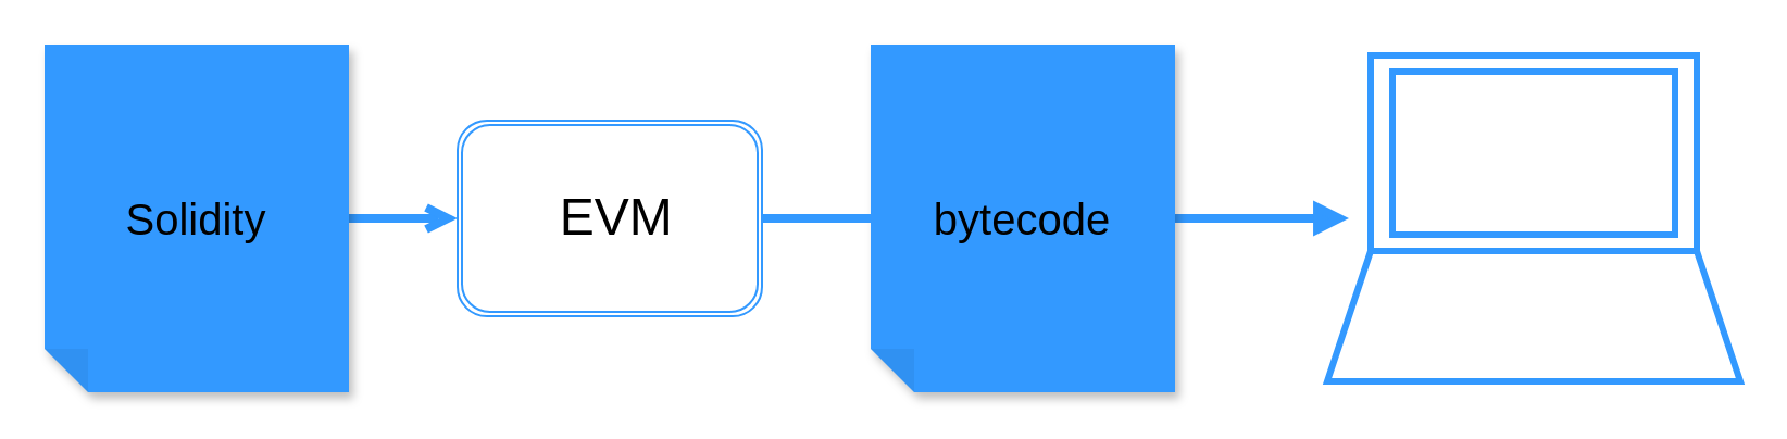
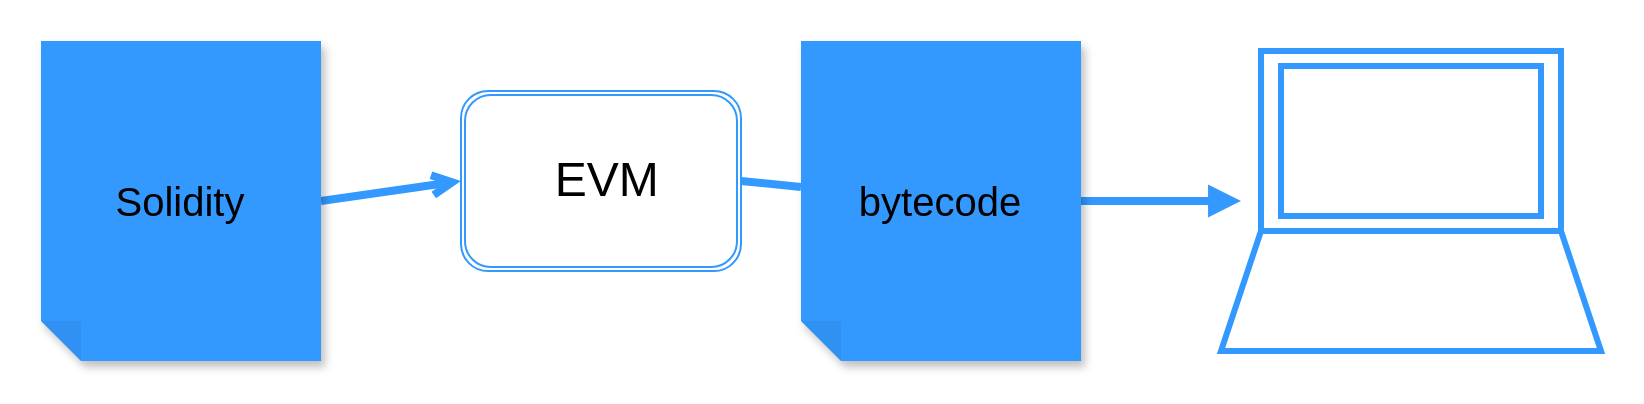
  <mxCell id="0" />
  <mxCell id="1" parent="0" />
  <mxCell id="2" value="" style="group" vertex="1" connectable="0" parent="1"><mxGeometry x="20" y="20" width="780" height="160" as="geometry" /></mxCell>
- <mxCell id="3" value="&lt;font style=&quot;&quot;&gt;&lt;span style=&quot;font-size: 24px;&quot;&gt;&amp;nbsp;&lt;/span&gt;&lt;font style=&quot;font-size: 24px;&quot;&gt;EVM&lt;/font&gt;&lt;/font&gt;" style="shape=ext;double=1;rounded=1;whiteSpace=wrap;html=1;strokeColor=#3399FF;" vertex="1" parent="2"><mxGeometry x="190" y="35" width="140" height="90" as="geometry" /></mxCell>
+ <mxCell id="3" value="&lt;font style=&quot;&quot;&gt;&lt;span style=&quot;font-size: 24px;&quot;&gt;&amp;nbsp;&lt;/span&gt;&lt;font style=&quot;font-size: 24px;&quot;&gt;EVM&lt;/font&gt;&lt;/font&gt;" style="shape=ext;double=1;rounded=1;whiteSpace=wrap;html=1;strokeColor=#3399FF;" vertex="1" parent="2"><mxGeometry x="210" y="25" width="140" height="90" as="geometry" /></mxCell>
  <mxCell id="4" style="edgeStyle=none;html=1;exitX=0;exitY=0.5;exitDx=0;exitDy=0;exitPerimeter=0;entryX=0;entryY=0.5;entryDx=0;entryDy=0;fontSize=20;endArrow=open;endFill=1;strokeWidth=4;strokeColor=#3399FF;" edge="1" parent="2" source="5" target="3"><mxGeometry relative="1" as="geometry" /></mxCell>
  <mxCell id="5" value="&lt;font style=&quot;font-size: 20px;&quot;&gt;Solidity&lt;br&gt;&lt;/font&gt;" style="shape=note;whiteSpace=wrap;html=1;backgroundOutline=1;fontColor=#000000;darkOpacity=0.05;fillColor=#3399FF;strokeColor=none;fillStyle=solid;direction=west;gradientDirection=north;gradientColor=#3399FF;shadow=1;size=20;pointerEvents=1;strokeWidth=3;fontSize=24;" vertex="1" parent="2"><mxGeometry width="140" height="160" as="geometry" /></mxCell>
  <mxCell id="6" style="edgeStyle=none;html=1;exitX=0;exitY=0.5;exitDx=0;exitDy=0;exitPerimeter=0;strokeColor=#3399FF;strokeWidth=4;fontSize=20;endArrow=block;endFill=1;" edge="1" parent="2" source="7"><mxGeometry relative="1" as="geometry"><mxPoint x="600" y="80" as="targetPoint" /></mxGeometry></mxCell>
  <mxCell id="7" value="&lt;font style=&quot;font-size: 20px;&quot;&gt;bytecode&lt;br&gt;&lt;/font&gt;" style="shape=note;whiteSpace=wrap;html=1;backgroundOutline=1;fontColor=#000000;darkOpacity=0.05;fillColor=#3399FF;strokeColor=none;fillStyle=solid;direction=west;gradientDirection=north;gradientColor=#3399FF;shadow=1;size=20;pointerEvents=1;strokeWidth=3;fontSize=24;" vertex="1" parent="2"><mxGeometry x="380" width="140" height="160" as="geometry" /></mxCell>
  <mxCell id="8" style="edgeStyle=none;html=1;exitX=1;exitY=0.5;exitDx=0;exitDy=0;strokeColor=#3399FF;strokeWidth=4;fontSize=20;endArrow=none;endFill=1;" edge="1" parent="2" source="3" target="7"><mxGeometry relative="1" as="geometry" /></mxCell>
  <mxCell id="9" value="" style="group" vertex="1" connectable="0" parent="2"><mxGeometry x="590" y="5" width="190" height="150" as="geometry" /></mxCell>
  <mxCell id="10" value="" style="shape=trapezoid;perimeter=trapezoidPerimeter;whiteSpace=wrap;html=1;fixedSize=1;strokeColor=#3399FF;strokeWidth=3;fontSize=20;fillColor=none;gradientColor=#18141D;" vertex="1" parent="9"><mxGeometry y="90" width="190" height="60" as="geometry" /></mxCell>
  <mxCell id="11" value="" style="rounded=0;whiteSpace=wrap;html=1;strokeColor=#3399FF;strokeWidth=3;fontSize=20;fillColor=none;gradientColor=#18141D;" vertex="1" parent="9"><mxGeometry x="20" width="150" height="90" as="geometry" /></mxCell>
  <mxCell id="12" value="" style="rounded=0;whiteSpace=wrap;html=1;strokeColor=#3399FF;strokeWidth=3;fontSize=20;fillColor=none;gradientColor=#18141D;" vertex="1" parent="9"><mxGeometry x="30" y="7.5" width="130" height="75" as="geometry" /></mxCell>
